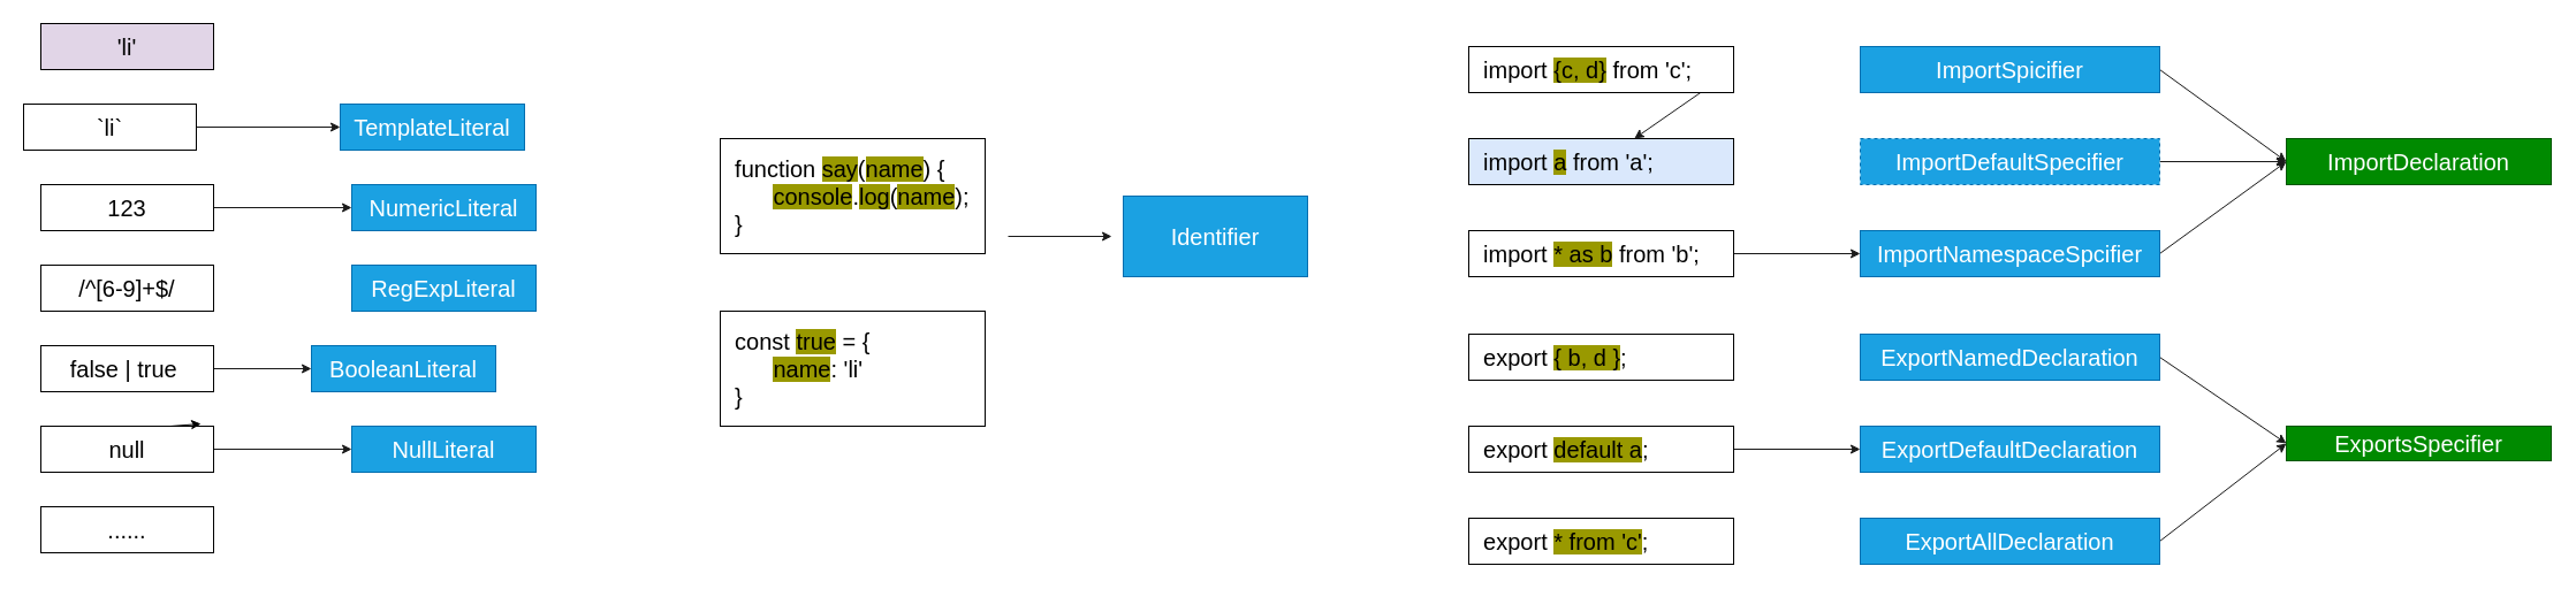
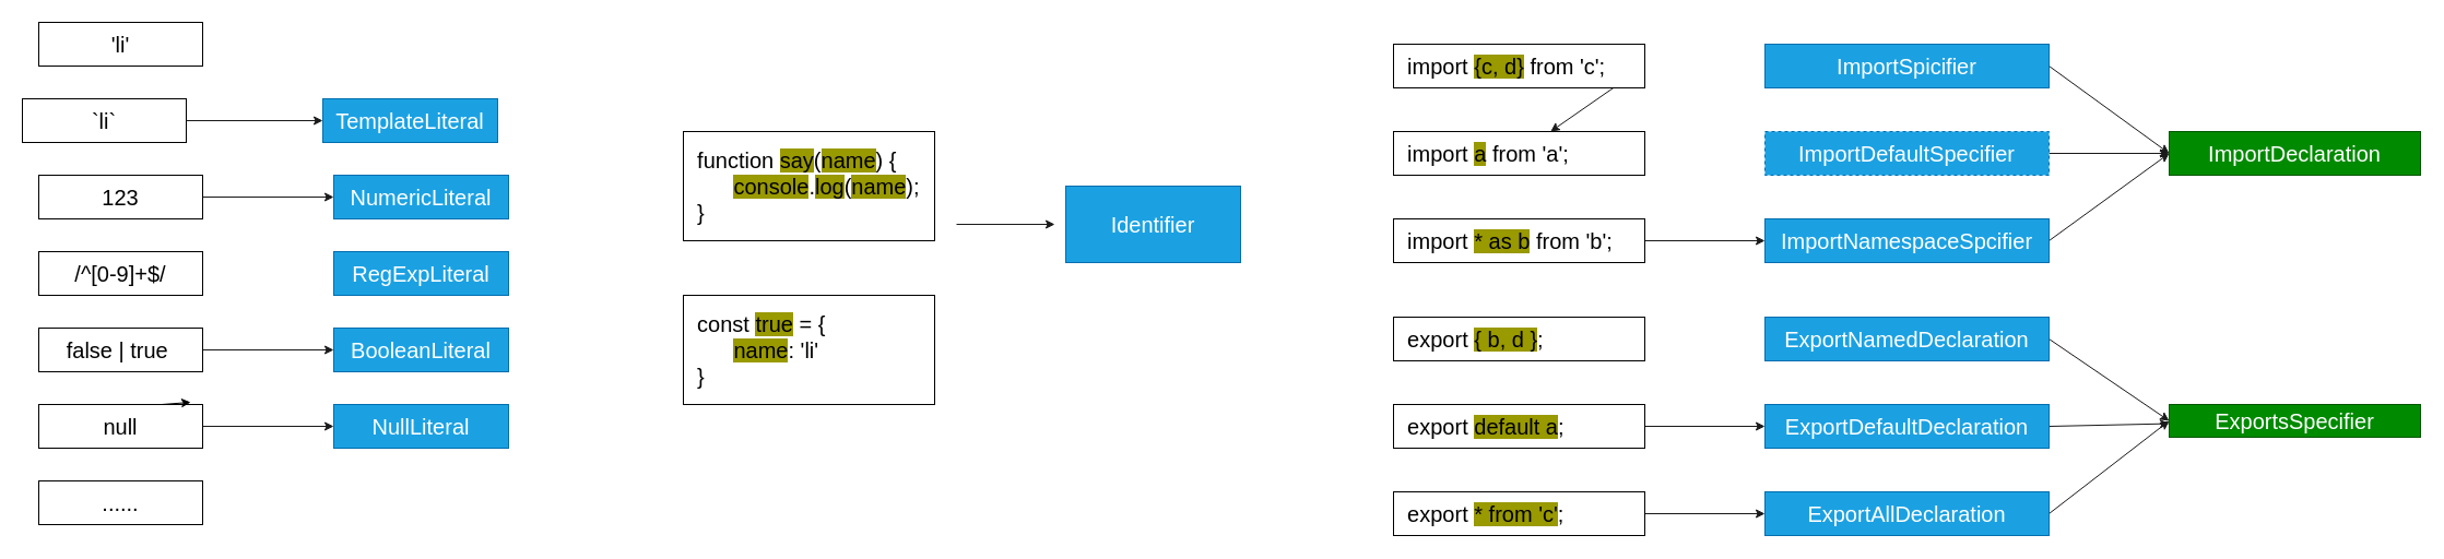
  <mxCell id="0" />
  <mxCell id="1" parent="0" />
- <mxCell id="2" value="&lt;font style=&quot;font-size: 20px&quot;&gt;'li'&lt;/font&gt;" style="rounded=0;whiteSpace=wrap;html=1;fillColor=#e1d5e7;" vertex="1" parent="1"><mxGeometry x="35" y="20" width="150" height="40" as="geometry" /></mxCell>
+ <mxCell id="2" value="&lt;font style=&quot;font-size: 20px&quot;&gt;'li'&lt;/font&gt;" style="rounded=0;whiteSpace=wrap;html=1;" vertex="1" parent="1"><mxGeometry x="35" y="20" width="150" height="40" as="geometry" /></mxCell>
  <mxCell id="3" style="edgeStyle=none;html=1;exitX=1;exitY=0.5;exitDx=0;exitDy=0;fontSize=20;strokeColor=#1A1A1A;strokeWidth=1;" edge="1" parent="1" source="4" target="11"><mxGeometry relative="1" as="geometry" /></mxCell>
  <mxCell id="4" value="&lt;font style=&quot;font-size: 20px&quot;&gt;`li`&lt;/font&gt;" style="rounded=0;whiteSpace=wrap;html=1;" vertex="1" parent="1"><mxGeometry x="20" y="90" width="150" height="40" as="geometry" /></mxCell>
  <mxCell id="5" style="edgeStyle=none;html=1;exitX=1;exitY=0.5;exitDx=0;exitDy=0;fontSize=20;strokeColor=#1A1A1A;strokeWidth=1;" edge="1" parent="1" source="6" target="16"><mxGeometry relative="1" as="geometry" /></mxCell>
  <mxCell id="6" value="&lt;font style=&quot;font-size: 20px&quot;&gt;null&lt;/font&gt;" style="rounded=0;whiteSpace=wrap;html=1;" vertex="1" parent="1"><mxGeometry x="35" y="370" width="150" height="40" as="geometry" /></mxCell>
  <mxCell id="7" style="edgeStyle=none;html=1;exitX=1;exitY=0.5;exitDx=0;exitDy=0;fontSize=20;strokeColor=#1A1A1A;strokeWidth=1;" edge="1" parent="1" source="8" target="15"><mxGeometry relative="1" as="geometry" /></mxCell>
  <mxCell id="8" value="&lt;font style=&quot;font-size: 20px&quot;&gt;false | true&amp;nbsp;&lt;/font&gt;" style="rounded=0;whiteSpace=wrap;html=1;" vertex="1" parent="1"><mxGeometry x="35" y="300" width="150" height="40" as="geometry" /></mxCell>
  <mxCell id="9" style="edgeStyle=none;html=1;exitX=1;exitY=0.5;exitDx=0;exitDy=0;entryX=0;entryY=0.5;entryDx=0;entryDy=0;fontSize=20;strokeColor=#1A1A1A;strokeWidth=1;" edge="1" parent="1" source="10" target="12"><mxGeometry relative="1" as="geometry" /></mxCell>
  <mxCell id="10" value="&lt;font style=&quot;font-size: 20px&quot;&gt;123&lt;/font&gt;" style="rounded=0;whiteSpace=wrap;html=1;" vertex="1" parent="1"><mxGeometry x="35" y="160" width="150" height="40" as="geometry" /></mxCell>
  <mxCell id="11" value="&lt;font style=&quot;font-size: 20px&quot;&gt;TemplateLiteral&lt;/font&gt;" style="rounded=0;whiteSpace=wrap;html=1;fillColor=#1ba1e2;fontColor=#ffffff;strokeColor=#006EAF;" vertex="1" parent="1"><mxGeometry x="295" y="90" width="160" height="40" as="geometry" /></mxCell>
  <mxCell id="12" value="&lt;font style=&quot;font-size: 20px&quot;&gt;NumericLiteral&lt;/font&gt;" style="rounded=0;whiteSpace=wrap;html=1;fillColor=#1ba1e2;fontColor=#ffffff;strokeColor=#006EAF;" vertex="1" parent="1"><mxGeometry x="305" y="160" width="160" height="40" as="geometry" /></mxCell>
- <mxCell id="13" value="&lt;font style=&quot;font-size: 20px&quot;&gt;/^[6-9]+$/&lt;/font&gt;" style="rounded=0;whiteSpace=wrap;html=1;" vertex="1" parent="1"><mxGeometry x="35" y="230" width="150" height="40" as="geometry" /></mxCell>
+ <mxCell id="13" value="&lt;font style=&quot;font-size: 20px&quot;&gt;/^[0-9]+$/&lt;/font&gt;" style="rounded=0;whiteSpace=wrap;html=1;" vertex="1" parent="1"><mxGeometry x="35" y="230" width="150" height="40" as="geometry" /></mxCell>
  <mxCell id="14" value="&lt;font style=&quot;font-size: 20px&quot;&gt;RegExpLiteral&lt;/font&gt;" style="rounded=0;whiteSpace=wrap;html=1;fillColor=#1ba1e2;fontColor=#ffffff;strokeColor=#006EAF;" vertex="1" parent="1"><mxGeometry x="305" y="230" width="160" height="40" as="geometry" /></mxCell>
- <mxCell id="15" value="&lt;font style=&quot;font-size: 20px&quot;&gt;BooleanLiteral&lt;/font&gt;" style="rounded=0;whiteSpace=wrap;html=1;fillColor=#1ba1e2;fontColor=#ffffff;strokeColor=#006EAF;" vertex="1" parent="1"><mxGeometry x="270" y="300" width="160" height="40" as="geometry" /></mxCell>
+ <mxCell id="15" value="&lt;font style=&quot;font-size: 20px&quot;&gt;BooleanLiteral&lt;/font&gt;" style="rounded=0;whiteSpace=wrap;html=1;fillColor=#1ba1e2;fontColor=#ffffff;strokeColor=#006EAF;" vertex="1" parent="1"><mxGeometry x="305" y="300" width="160" height="40" as="geometry" /></mxCell>
  <mxCell id="16" value="&lt;font style=&quot;font-size: 20px&quot;&gt;NullLiteral&lt;/font&gt;" style="rounded=0;whiteSpace=wrap;html=1;fillColor=#1ba1e2;fontColor=#ffffff;strokeColor=#006EAF;" vertex="1" parent="1"><mxGeometry x="305" y="370" width="160" height="40" as="geometry" /></mxCell>
  <mxCell id="17" value="&lt;span style=&quot;font-size: 20px&quot;&gt;......&lt;/span&gt;" style="rounded=0;whiteSpace=wrap;html=1;" vertex="1" parent="1"><mxGeometry x="35" y="440" width="150" height="40" as="geometry" /></mxCell>
  <mxCell id="18" style="edgeStyle=none;html=1;exitX=0.75;exitY=0;exitDx=0;exitDy=0;entryX=0.927;entryY=-0.05;entryDx=0;entryDy=0;entryPerimeter=0;fontSize=20;" edge="1" parent="1" source="6" target="6"><mxGeometry relative="1" as="geometry" /></mxCell>
  <mxCell id="19" style="edgeStyle=none;html=1;fontSize=20;strokeColor=#1A1A1A;strokeWidth=1;" edge="1" parent="1"><mxGeometry relative="1" as="geometry"><mxPoint x="875" y="205" as="sourcePoint" /><mxPoint x="965" y="205" as="targetPoint" /></mxGeometry></mxCell>
  <mxCell id="20" value="&lt;div&gt;&lt;span style=&quot;font-size: 20px&quot;&gt;&amp;nbsp; function &lt;span style=&quot;background-color: rgb(153 , 153 , 0)&quot;&gt;say&lt;/span&gt;(&lt;span style=&quot;background-color: rgb(153 , 153 , 0)&quot;&gt;name&lt;/span&gt;) {&lt;/span&gt;&lt;/div&gt;&lt;div&gt;&lt;span style=&quot;font-size: 20px&quot;&gt;&amp;nbsp; &lt;span style=&quot;white-space: pre&quot;&gt;&#09;&lt;/span&gt;&lt;span style=&quot;background-color: rgb(153 , 153 , 0)&quot;&gt;console&lt;/span&gt;.&lt;span style=&quot;background-color: rgb(153 , 153 , 0)&quot;&gt;log&lt;/span&gt;(&lt;span style=&quot;background-color: rgb(153 , 153 , 0)&quot;&gt;name&lt;/span&gt;);&lt;/span&gt;&lt;/div&gt;&lt;div&gt;&lt;span style=&quot;font-size: 20px&quot;&gt;&amp;nbsp; }&lt;/span&gt;&lt;/div&gt;" style="rounded=0;whiteSpace=wrap;html=1;align=left;" vertex="1" parent="1"><mxGeometry x="625" y="120" width="230" height="100" as="geometry" /></mxCell>
  <mxCell id="21" value="&lt;div&gt;&lt;span style=&quot;font-size: 20px&quot;&gt;&amp;nbsp; const &lt;span style=&quot;background-color: rgb(153 , 153 , 0)&quot;&gt;true&lt;/span&gt; = {&lt;/span&gt;&lt;/div&gt;&lt;div&gt;&lt;span style=&quot;font-size: 20px&quot;&gt;&amp;nbsp; &lt;span style=&quot;white-space: pre&quot;&gt;&#09;&lt;/span&gt;&lt;span style=&quot;background-color: rgb(153 , 153 , 0)&quot;&gt;name&lt;/span&gt;: 'li'&lt;/span&gt;&lt;/div&gt;&lt;div&gt;&lt;span style=&quot;font-size: 20px&quot;&gt;&amp;nbsp; }&lt;/span&gt;&lt;/div&gt;" style="rounded=0;whiteSpace=wrap;html=1;align=left;" vertex="1" parent="1"><mxGeometry x="625" y="270" width="230" height="100" as="geometry" /></mxCell>
  <mxCell id="22" value="&lt;font style=&quot;font-size: 20px&quot;&gt;Identifier&lt;/font&gt;" style="rounded=0;whiteSpace=wrap;html=1;fillColor=#1ba1e2;fontColor=#ffffff;strokeColor=#006EAF;" vertex="1" parent="1"><mxGeometry x="975" y="170" width="160" height="70" as="geometry" /></mxCell>
  <mxCell id="23" style="edgeStyle=none;html=1;exitX=1;exitY=0.5;exitDx=0;exitDy=0;fontSize=20;strokeColor=#1A1A1A;strokeWidth=1;" edge="1" parent="1" source="24" target="25"><mxGeometry relative="1" as="geometry" /></mxCell>
  <mxCell id="24" value="&lt;span style=&quot;font-size: 20px&quot;&gt;&amp;nbsp; import &lt;span style=&quot;background-color: rgb(153 , 153 , 0)&quot;&gt;{c, d}&lt;/span&gt; from 'c';&lt;/span&gt;" style="rounded=0;whiteSpace=wrap;html=1;align=left;" vertex="1" parent="1"><mxGeometry x="1275" y="40" width="230" height="40" as="geometry" /></mxCell>
- <mxCell id="25" value="&lt;span style=&quot;font-size: 20px&quot;&gt;&amp;nbsp; import &lt;span style=&quot;background-color: rgb(153 , 153 , 0)&quot;&gt;a&lt;/span&gt; from 'a';&lt;/span&gt;" style="rounded=0;whiteSpace=wrap;html=1;align=left;fillColor=#dae8fc;" vertex="1" parent="1"><mxGeometry x="1275" y="120" width="230" height="40" as="geometry" /></mxCell>
+ <mxCell id="25" value="&lt;span style=&quot;font-size: 20px&quot;&gt;&amp;nbsp; import &lt;span style=&quot;background-color: rgb(153 , 153 , 0)&quot;&gt;a&lt;/span&gt; from 'a';&lt;/span&gt;" style="rounded=0;whiteSpace=wrap;html=1;align=left;" vertex="1" parent="1"><mxGeometry x="1275" y="120" width="230" height="40" as="geometry" /></mxCell>
  <mxCell id="26" style="edgeStyle=none;html=1;exitX=1;exitY=0.5;exitDx=0;exitDy=0;entryX=0;entryY=0.5;entryDx=0;entryDy=0;fontSize=20;strokeColor=#1A1A1A;strokeWidth=1;" edge="1" parent="1" source="27" target="33"><mxGeometry relative="1" as="geometry" /></mxCell>
  <mxCell id="27" value="&lt;span style=&quot;font-size: 20px&quot;&gt;&amp;nbsp; import &lt;span style=&quot;background-color: rgb(153 , 153 , 0)&quot;&gt;* as b&lt;/span&gt; from 'b';&lt;/span&gt;" style="rounded=0;whiteSpace=wrap;html=1;align=left;" vertex="1" parent="1"><mxGeometry x="1275" y="200" width="230" height="40" as="geometry" /></mxCell>
  <mxCell id="28" style="edgeStyle=none;html=1;exitX=1;exitY=0.5;exitDx=0;exitDy=0;entryX=0;entryY=0.5;entryDx=0;entryDy=0;fontSize=20;strokeColor=#1A1A1A;strokeWidth=1;" edge="1" parent="1" source="29" target="34"><mxGeometry relative="1" as="geometry" /></mxCell>
  <mxCell id="29" value="&lt;font style=&quot;font-size: 20px&quot;&gt;ImportSpicifier&lt;/font&gt;" style="rounded=0;whiteSpace=wrap;html=1;fillColor=#1ba1e2;fontColor=#ffffff;strokeColor=#006EAF;" vertex="1" parent="1"><mxGeometry x="1615" y="40" width="260" height="40" as="geometry" /></mxCell>
  <mxCell id="30" style="edgeStyle=none;html=1;exitX=1;exitY=0.5;exitDx=0;exitDy=0;fontSize=20;strokeColor=#1A1A1A;strokeWidth=1;" edge="1" parent="1" source="31" target="34"><mxGeometry relative="1" as="geometry" /></mxCell>
  <mxCell id="31" value="&lt;font style=&quot;font-size: 20px&quot;&gt;ImportDefaultSpecifier&lt;/font&gt;" style="rounded=0;whiteSpace=wrap;html=1;fillColor=#1ba1e2;fontColor=#ffffff;strokeColor=#006EAF;dashed=1;" vertex="1" parent="1"><mxGeometry x="1615" y="120" width="260" height="40" as="geometry" /></mxCell>
  <mxCell id="32" style="edgeStyle=none;html=1;exitX=1;exitY=0.5;exitDx=0;exitDy=0;entryX=0;entryY=0.5;entryDx=0;entryDy=0;fontSize=20;strokeColor=#1A1A1A;strokeWidth=1;" edge="1" parent="1" source="33" target="34"><mxGeometry relative="1" as="geometry" /></mxCell>
  <mxCell id="33" value="&lt;span style=&quot;font-size: 20px&quot;&gt;ImportNamespaceSpcifier&lt;/span&gt;" style="rounded=0;whiteSpace=wrap;html=1;fillColor=#1ba1e2;fontColor=#ffffff;strokeColor=#006EAF;" vertex="1" parent="1"><mxGeometry x="1615" y="200" width="260" height="40" as="geometry" /></mxCell>
  <mxCell id="34" value="&lt;span style=&quot;font-size: 20px&quot;&gt;ImportDeclaration&lt;/span&gt;" style="rounded=0;whiteSpace=wrap;html=1;align=center;fillColor=#008a00;fontColor=#ffffff;strokeColor=#005700;" vertex="1" parent="1"><mxGeometry x="1985" y="120" width="230" height="40" as="geometry" /></mxCell>
  <mxCell id="35" value="&lt;span style=&quot;font-size: 20px&quot;&gt;&amp;nbsp; export &lt;span style=&quot;background-color: rgb(153 , 153 , 0)&quot;&gt;{ b, d }&lt;/span&gt;;&lt;/span&gt;" style="rounded=0;whiteSpace=wrap;html=1;align=left;" vertex="1" parent="1"><mxGeometry x="1275" y="290" width="230" height="40" as="geometry" /></mxCell>
  <mxCell id="36" style="edgeStyle=none;html=1;exitX=1;exitY=0.5;exitDx=0;exitDy=0;entryX=0;entryY=0.5;entryDx=0;entryDy=0;fontSize=20;strokeColor=#1A1A1A;strokeWidth=1;" edge="1" parent="1" source="37" target="43"><mxGeometry relative="1" as="geometry" /></mxCell>
  <mxCell id="37" value="&lt;span style=&quot;font-size: 20px&quot;&gt;&amp;nbsp; export &lt;span style=&quot;background-color: rgb(153 , 153 , 0)&quot;&gt;default a&lt;/span&gt;;&lt;/span&gt;" style="rounded=0;whiteSpace=wrap;html=1;align=left;" vertex="1" parent="1"><mxGeometry x="1275" y="370" width="230" height="40" as="geometry" /></mxCell>
+ <mxCell id="38" style="edgeStyle=none;html=1;exitX=1;exitY=0.5;exitDx=0;exitDy=0;entryX=0;entryY=0.5;entryDx=0;entryDy=0;fontSize=20;strokeColor=#1A1A1A;strokeWidth=1;" edge="1" parent="1" source="39" target="45"><mxGeometry relative="1" as="geometry" /></mxCell>
  <mxCell id="39" value="&lt;span style=&quot;font-size: 20px&quot;&gt;&amp;nbsp; export &lt;span style=&quot;background-color: rgb(153 , 153 , 0)&quot;&gt;* from 'c'&lt;/span&gt;;&lt;/span&gt;" style="rounded=0;whiteSpace=wrap;html=1;align=left;" vertex="1" parent="1"><mxGeometry x="1275" y="450" width="230" height="40" as="geometry" /></mxCell>
  <mxCell id="40" style="edgeStyle=none;html=1;exitX=1;exitY=0.5;exitDx=0;exitDy=0;entryX=0;entryY=0.5;entryDx=0;entryDy=0;fontSize=20;strokeColor=#1A1A1A;strokeWidth=1;" edge="1" parent="1" source="41" target="46"><mxGeometry relative="1" as="geometry" /></mxCell>
  <mxCell id="41" value="&lt;font style=&quot;font-size: 20px&quot;&gt;ExportNamedDeclaration&lt;/font&gt;" style="rounded=0;whiteSpace=wrap;html=1;fillColor=#1ba1e2;fontColor=#ffffff;strokeColor=#006EAF;" vertex="1" parent="1"><mxGeometry x="1615" y="290" width="260" height="40" as="geometry" /></mxCell>
+ <mxCell id="42" style="edgeStyle=none;html=1;exitX=1;exitY=0.5;exitDx=0;exitDy=0;fontSize=20;strokeColor=#1A1A1A;strokeWidth=1;" edge="1" parent="1" source="43" target="46"><mxGeometry relative="1" as="geometry" /></mxCell>
  <mxCell id="43" value="&lt;font style=&quot;font-size: 20px&quot;&gt;ExportDefaultDeclaration&lt;/font&gt;" style="rounded=0;whiteSpace=wrap;html=1;fillColor=#1ba1e2;fontColor=#ffffff;strokeColor=#006EAF;" vertex="1" parent="1"><mxGeometry x="1615" y="370" width="260" height="40" as="geometry" /></mxCell>
  <mxCell id="44" style="edgeStyle=none;html=1;exitX=1;exitY=0.5;exitDx=0;exitDy=0;entryX=0;entryY=0.5;entryDx=0;entryDy=0;fontSize=20;strokeColor=#1A1A1A;strokeWidth=1;" edge="1" parent="1" source="45" target="46"><mxGeometry relative="1" as="geometry" /></mxCell>
  <mxCell id="45" value="&lt;span style=&quot;font-size: 20px&quot;&gt;ExportAllDeclaration&lt;/span&gt;" style="rounded=0;whiteSpace=wrap;html=1;fillColor=#1ba1e2;fontColor=#ffffff;strokeColor=#006EAF;" vertex="1" parent="1"><mxGeometry x="1615" y="450" width="260" height="40" as="geometry" /></mxCell>
  <mxCell id="46" value="&lt;span style=&quot;font-size: 20px&quot;&gt;ExportsSpecifier&lt;/span&gt;" style="rounded=0;whiteSpace=wrap;html=1;align=center;fillColor=#008a00;fontColor=#ffffff;strokeColor=#005700;" vertex="1" parent="1"><mxGeometry x="1985" y="370" width="230" height="30" as="geometry" /></mxCell>
